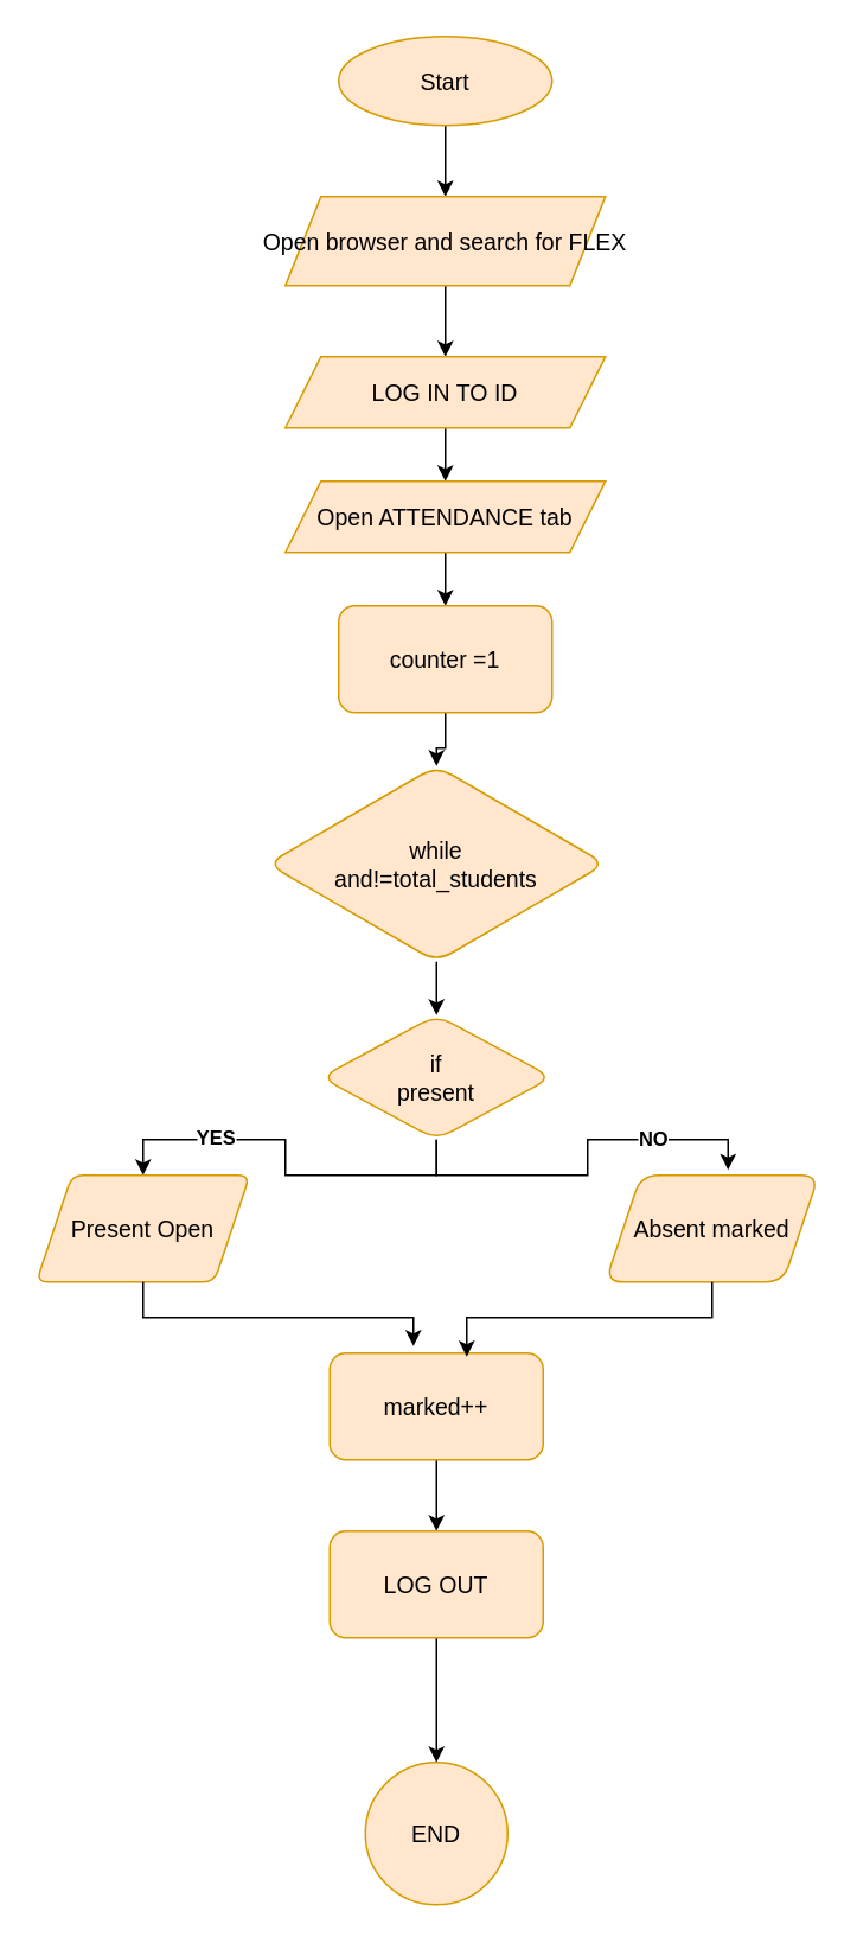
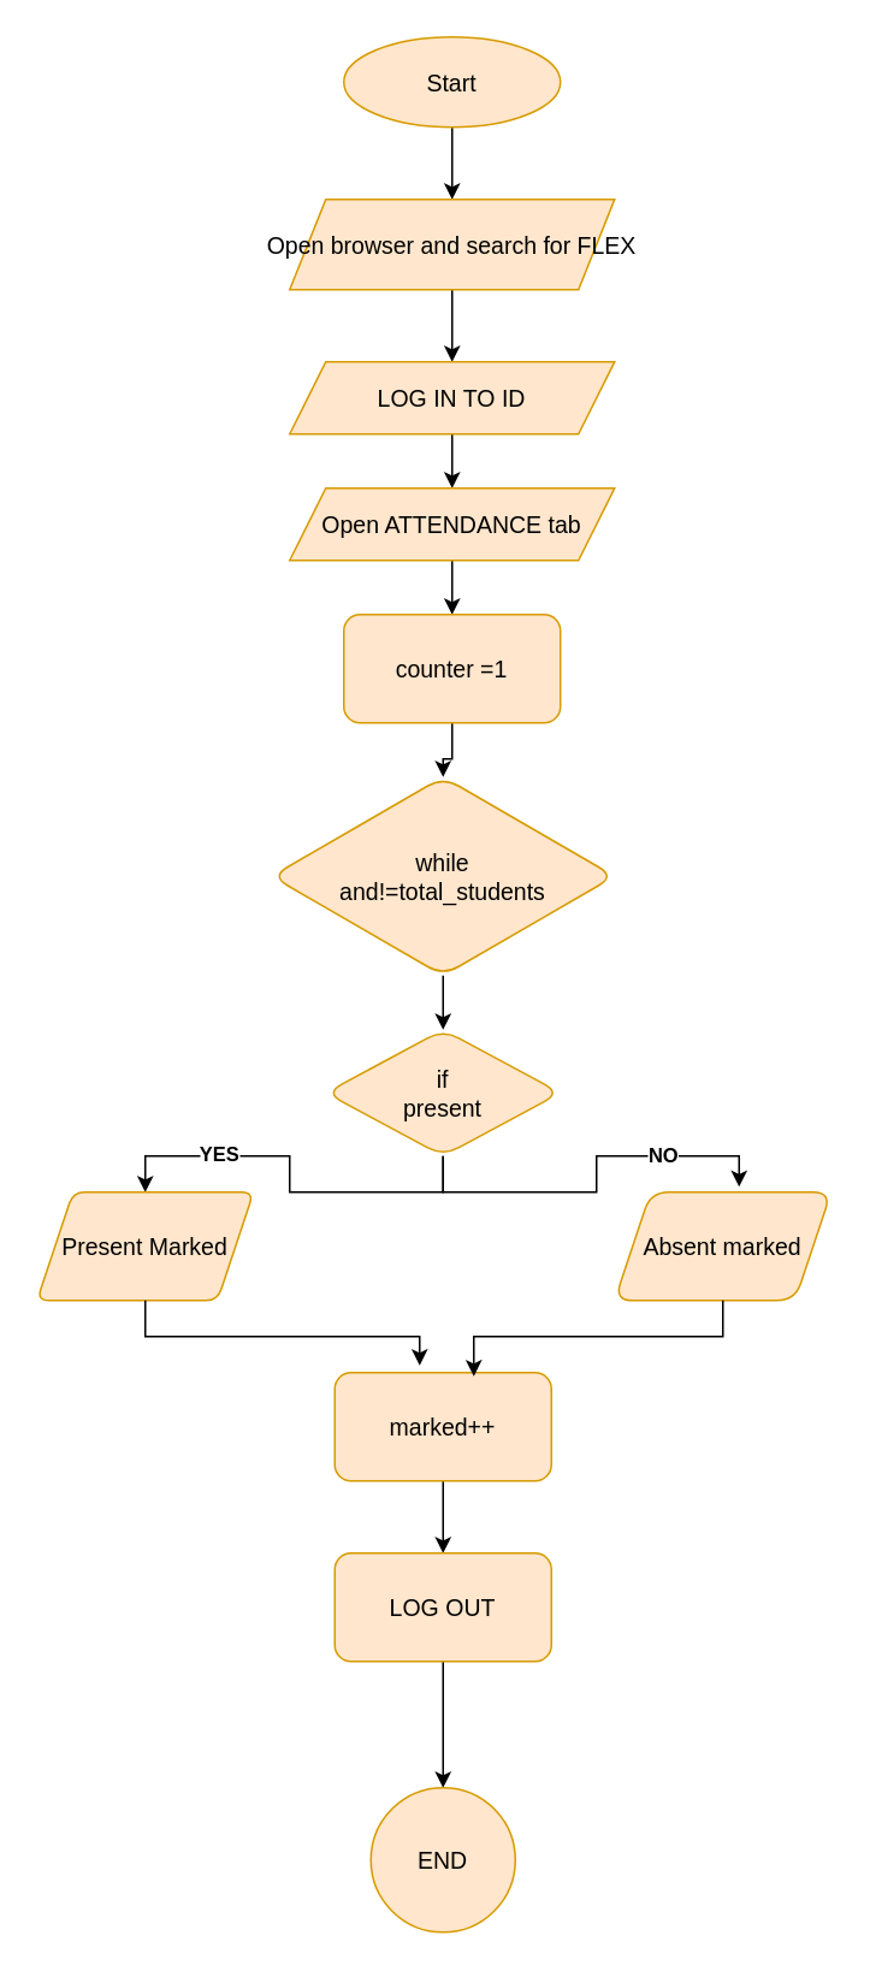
  <mxCell id="0" />
  <mxCell id="1" parent="0" />
  <mxCell id="2" value="" style="edgeStyle=orthogonalEdgeStyle;rounded=0;orthogonalLoop=1;jettySize=auto;html=1;" edge="1" parent="1" source="3" target="5"><mxGeometry relative="1" as="geometry" /></mxCell>
  <mxCell id="3" value="Start" style="ellipse;fillColor=#ffe6cc;strokeColor=#d79b00;labelBackgroundColor=none;labelBorderColor=none;fontSize=13;" vertex="1" parent="1"><mxGeometry x="190" y="20" width="120" height="50" as="geometry" /></mxCell>
  <mxCell id="4" value="" style="edgeStyle=orthogonalEdgeStyle;rounded=0;orthogonalLoop=1;jettySize=auto;html=1;" edge="1" parent="1" source="5" target="7"><mxGeometry relative="1" as="geometry" /></mxCell>
  <mxCell id="5" value="Open browser and search for FLEX" style="shape=parallelogram;perimeter=parallelogramPerimeter;fixedSize=1;fillColor=#ffe6cc;strokeColor=#d79b00;labelBackgroundColor=none;labelBorderColor=none;fontSize=13;" vertex="1" parent="1"><mxGeometry x="160" y="110" width="180" height="50" as="geometry" /></mxCell>
  <mxCell id="6" value="" style="edgeStyle=orthogonalEdgeStyle;rounded=0;orthogonalLoop=1;jettySize=auto;html=1;" edge="1" parent="1" source="7" target="9"><mxGeometry relative="1" as="geometry" /></mxCell>
  <mxCell id="7" value="LOG IN TO ID" style="shape=parallelogram;perimeter=parallelogramPerimeter;fixedSize=1;fillColor=#ffe6cc;strokeColor=#d79b00;labelBackgroundColor=none;labelBorderColor=none;fontSize=13;" vertex="1" parent="1"><mxGeometry x="160" y="200" width="180" height="40" as="geometry" /></mxCell>
  <mxCell id="8" value="" style="edgeStyle=orthogonalEdgeStyle;rounded=0;orthogonalLoop=1;jettySize=auto;html=1;" edge="1" parent="1" source="9" target="11"><mxGeometry relative="1" as="geometry" /></mxCell>
  <mxCell id="9" value="Open ATTENDANCE tab" style="shape=parallelogram;perimeter=parallelogramPerimeter;fixedSize=1;fillColor=#ffe6cc;strokeColor=#d79b00;labelBackgroundColor=none;labelBorderColor=none;fontSize=13;" vertex="1" parent="1"><mxGeometry x="160" y="270" width="180" height="40" as="geometry" /></mxCell>
  <mxCell id="10" value="" style="edgeStyle=orthogonalEdgeStyle;rounded=0;orthogonalLoop=1;jettySize=auto;html=1;" edge="1" parent="1" source="11" target="13"><mxGeometry relative="1" as="geometry" /></mxCell>
  <mxCell id="11" value="counter =1" style="rounded=1;fillColor=#ffe6cc;strokeColor=#d79b00;labelBackgroundColor=none;labelBorderColor=none;fontSize=13;" vertex="1" parent="1"><mxGeometry x="190" y="340" width="120" height="60" as="geometry" /></mxCell>
  <mxCell id="12" value="" style="edgeStyle=orthogonalEdgeStyle;rounded=0;orthogonalLoop=1;jettySize=auto;html=1;" edge="1" parent="1" source="13" target="16"><mxGeometry relative="1" as="geometry" /></mxCell>
  <mxCell id="13" value="while&#10;and!=total_students" style="rhombus;rounded=1;fillColor=#ffe6cc;strokeColor=#d79b00;labelBackgroundColor=none;labelBorderColor=none;fontSize=13;" vertex="1" parent="1"><mxGeometry x="150" y="430" width="190" height="110" as="geometry" /></mxCell>
  <mxCell id="14" style="edgeStyle=orthogonalEdgeStyle;rounded=0;orthogonalLoop=1;jettySize=auto;html=1;exitX=0.5;exitY=1;exitDx=0;exitDy=0;entryX=0.5;entryY=0;entryDx=0;entryDy=0;" edge="1" parent="1" source="16" target="17"><mxGeometry relative="1" as="geometry" /></mxCell>
  <mxCell id="15" value="&lt;b&gt;YES&lt;/b&gt;" style="edgeLabel;html=1;align=center;verticalAlign=middle;resizable=0;points=[];" vertex="1" connectable="0" parent="14"><mxGeometry x="0.467" y="-2" relative="1" as="geometry"><mxPoint as="offset" /></mxGeometry></mxCell>
  <mxCell id="16" value="if &#10;present" style="rhombus;rounded=1;fillColor=#ffe6cc;strokeColor=#d79b00;labelBackgroundColor=none;labelBorderColor=none;fontSize=13;" vertex="1" parent="1"><mxGeometry x="180" y="570" width="130" height="70" as="geometry" /></mxCell>
- <mxCell id="17" value="Present Open" style="shape=parallelogram;perimeter=parallelogramPerimeter;fixedSize=1;rounded=1;arcSize=13;fillColor=#ffe6cc;strokeColor=#d79b00;labelBackgroundColor=none;labelBorderColor=none;fontSize=13;" vertex="1" parent="1"><mxGeometry x="20" y="660" width="120" height="60" as="geometry" /></mxCell>
+ <mxCell id="17" value="Present Marked" style="shape=parallelogram;perimeter=parallelogramPerimeter;fixedSize=1;rounded=1;arcSize=13;fillColor=#ffe6cc;strokeColor=#d79b00;labelBackgroundColor=none;labelBorderColor=none;fontSize=13;" vertex="1" parent="1"><mxGeometry x="20" y="660" width="120" height="60" as="geometry" /></mxCell>
  <mxCell id="18" value="Absent marked" style="shape=parallelogram;perimeter=parallelogramPerimeter;fixedSize=1;rounded=1;fillColor=#ffe6cc;strokeColor=#d79b00;labelBackgroundColor=none;labelBorderColor=none;fontSize=13;" vertex="1" parent="1"><mxGeometry x="340" y="660" width="120" height="60" as="geometry" /></mxCell>
  <mxCell id="19" value="" style="edgeStyle=orthogonalEdgeStyle;rounded=0;orthogonalLoop=1;jettySize=auto;html=1;" edge="1" parent="1" source="20" target="26"><mxGeometry relative="1" as="geometry" /></mxCell>
  <mxCell id="20" value="marked++" style="rounded=1;fillColor=#ffe6cc;strokeColor=#d79b00;labelBackgroundColor=none;labelBorderColor=none;fontSize=13;" vertex="1" parent="1"><mxGeometry x="185" y="760" width="120" height="60" as="geometry" /></mxCell>
  <mxCell id="21" style="edgeStyle=orthogonalEdgeStyle;rounded=0;orthogonalLoop=1;jettySize=auto;html=1;exitX=0.5;exitY=1;exitDx=0;exitDy=0;entryX=0.642;entryY=0.033;entryDx=0;entryDy=0;entryPerimeter=0;" edge="1" parent="1" source="18" target="20"><mxGeometry relative="1" as="geometry" /></mxCell>
  <mxCell id="22" style="edgeStyle=orthogonalEdgeStyle;rounded=0;orthogonalLoop=1;jettySize=auto;html=1;exitX=0.5;exitY=1;exitDx=0;exitDy=0;entryX=0.392;entryY=-0.067;entryDx=0;entryDy=0;entryPerimeter=0;" edge="1" parent="1" source="17" target="20"><mxGeometry relative="1" as="geometry" /></mxCell>
  <mxCell id="23" style="edgeStyle=orthogonalEdgeStyle;rounded=0;orthogonalLoop=1;jettySize=auto;html=1;exitX=0.5;exitY=1;exitDx=0;exitDy=0;entryX=0.575;entryY=-0.05;entryDx=0;entryDy=0;entryPerimeter=0;" edge="1" parent="1" source="16" target="18"><mxGeometry relative="1" as="geometry" /></mxCell>
  <mxCell id="24" value="&lt;b&gt;NO&lt;/b&gt;" style="edgeLabel;html=1;align=center;verticalAlign=middle;resizable=0;points=[];" vertex="1" connectable="0" parent="23"><mxGeometry x="0.457" y="1" relative="1" as="geometry"><mxPoint as="offset" /></mxGeometry></mxCell>
  <mxCell id="25" value="" style="edgeStyle=orthogonalEdgeStyle;rounded=0;orthogonalLoop=1;jettySize=auto;html=1;" edge="1" parent="1" source="26" target="27"><mxGeometry relative="1" as="geometry" /></mxCell>
  <mxCell id="26" value="LOG OUT" style="rounded=1;fillColor=#ffe6cc;strokeColor=#d79b00;labelBackgroundColor=none;labelBorderColor=none;fontSize=13;" vertex="1" parent="1"><mxGeometry x="185" y="860" width="120" height="60" as="geometry" /></mxCell>
  <mxCell id="27" value="END" style="ellipse;rounded=1;fillColor=#ffe6cc;strokeColor=#d79b00;labelBackgroundColor=none;labelBorderColor=none;fontSize=13;" vertex="1" parent="1"><mxGeometry x="205" y="990" width="80" height="80" as="geometry" /></mxCell>
